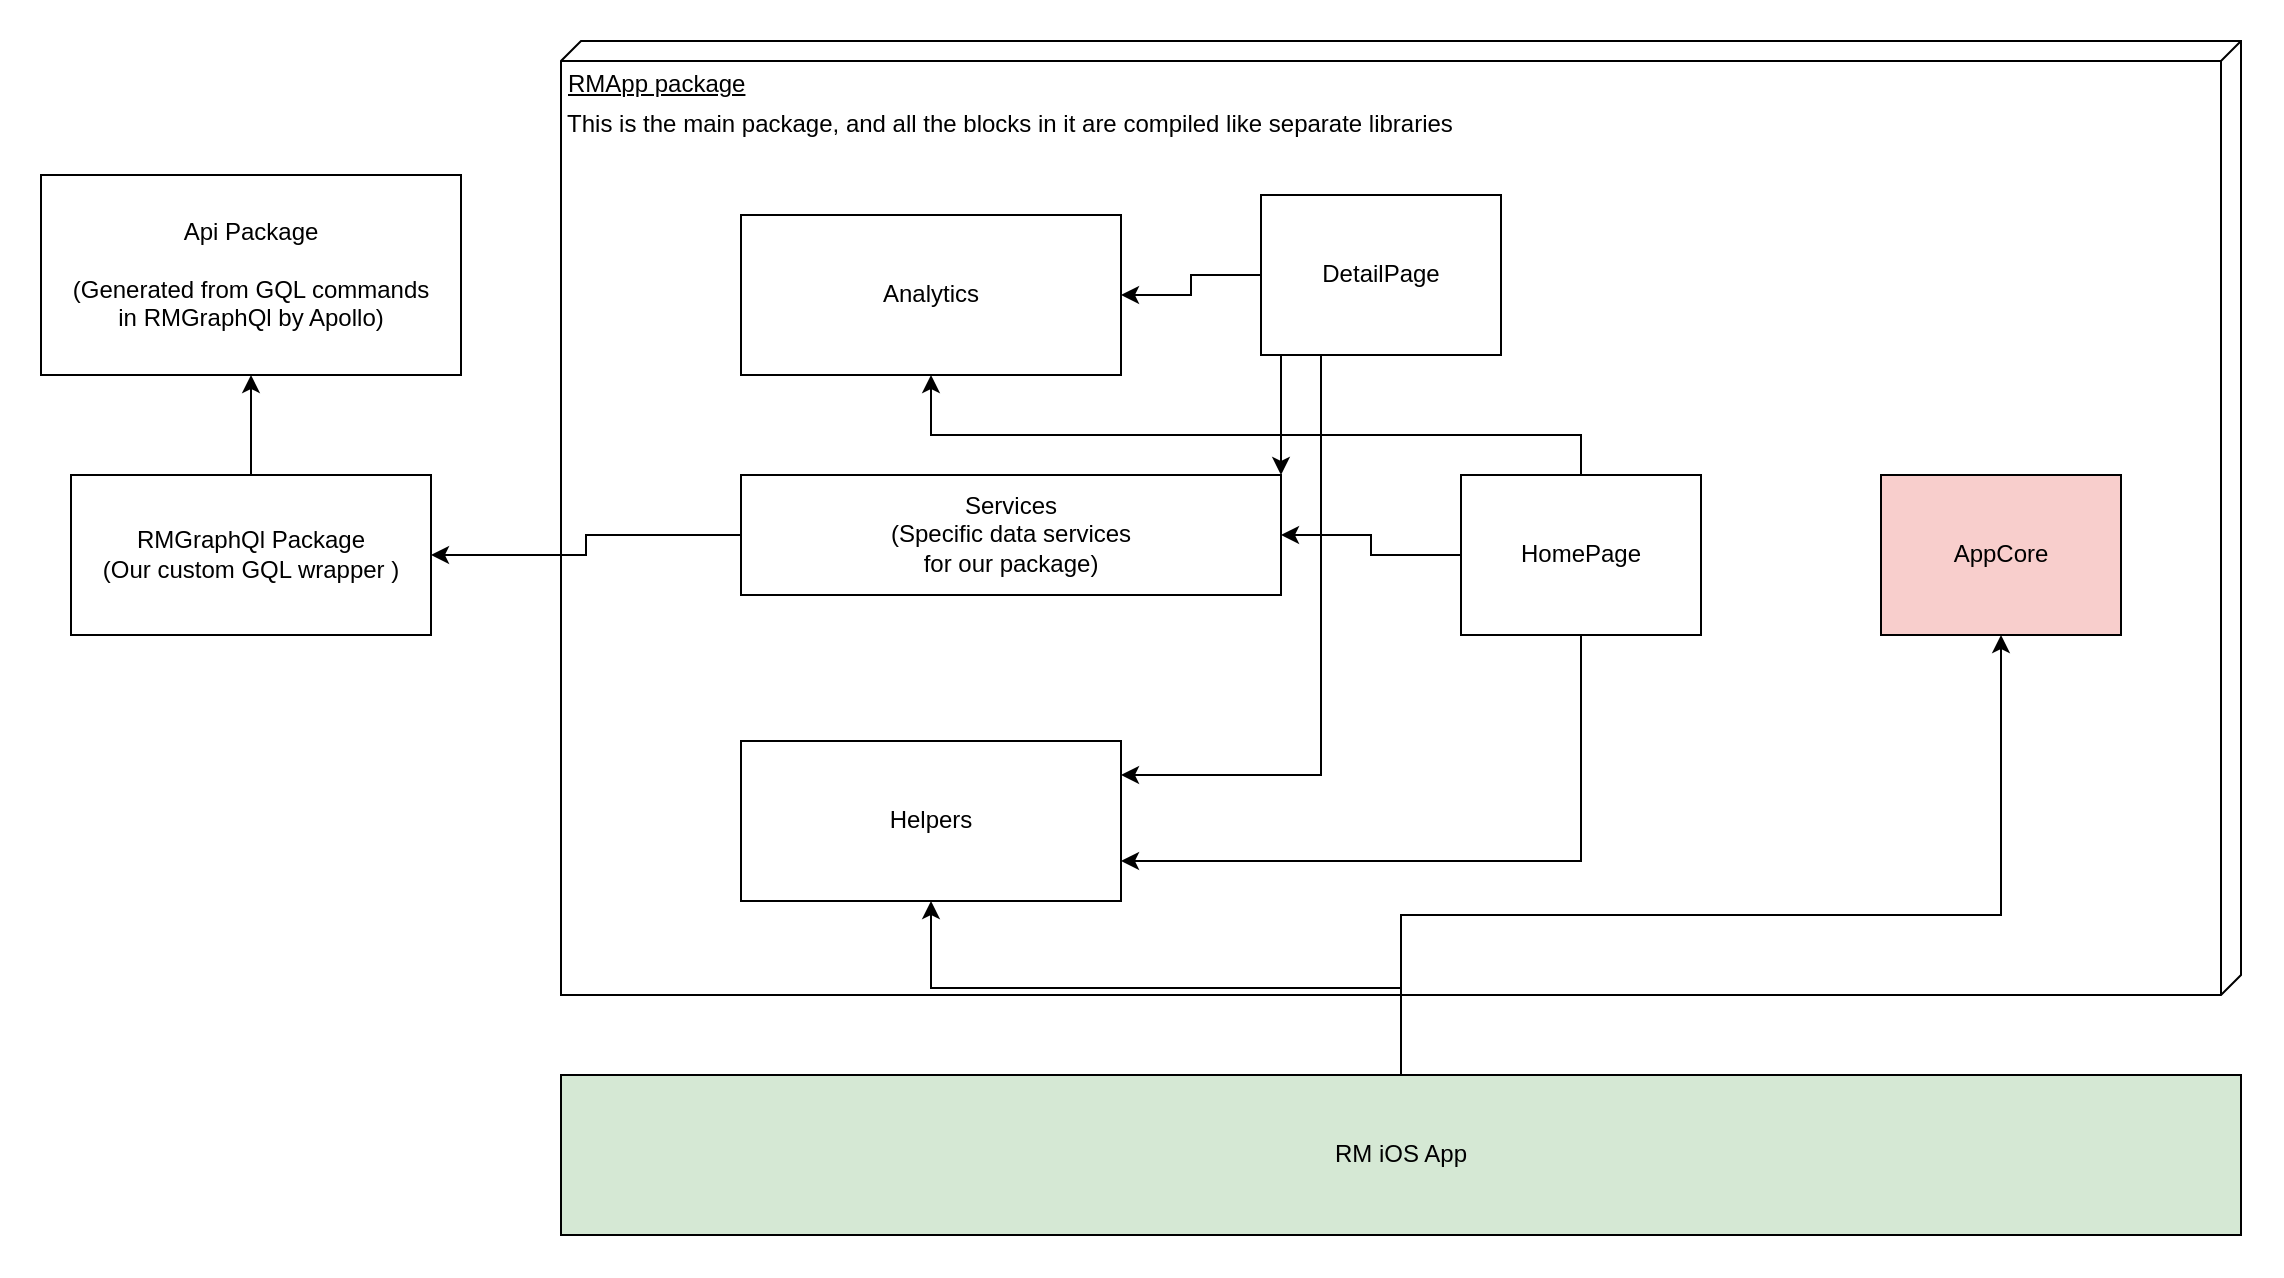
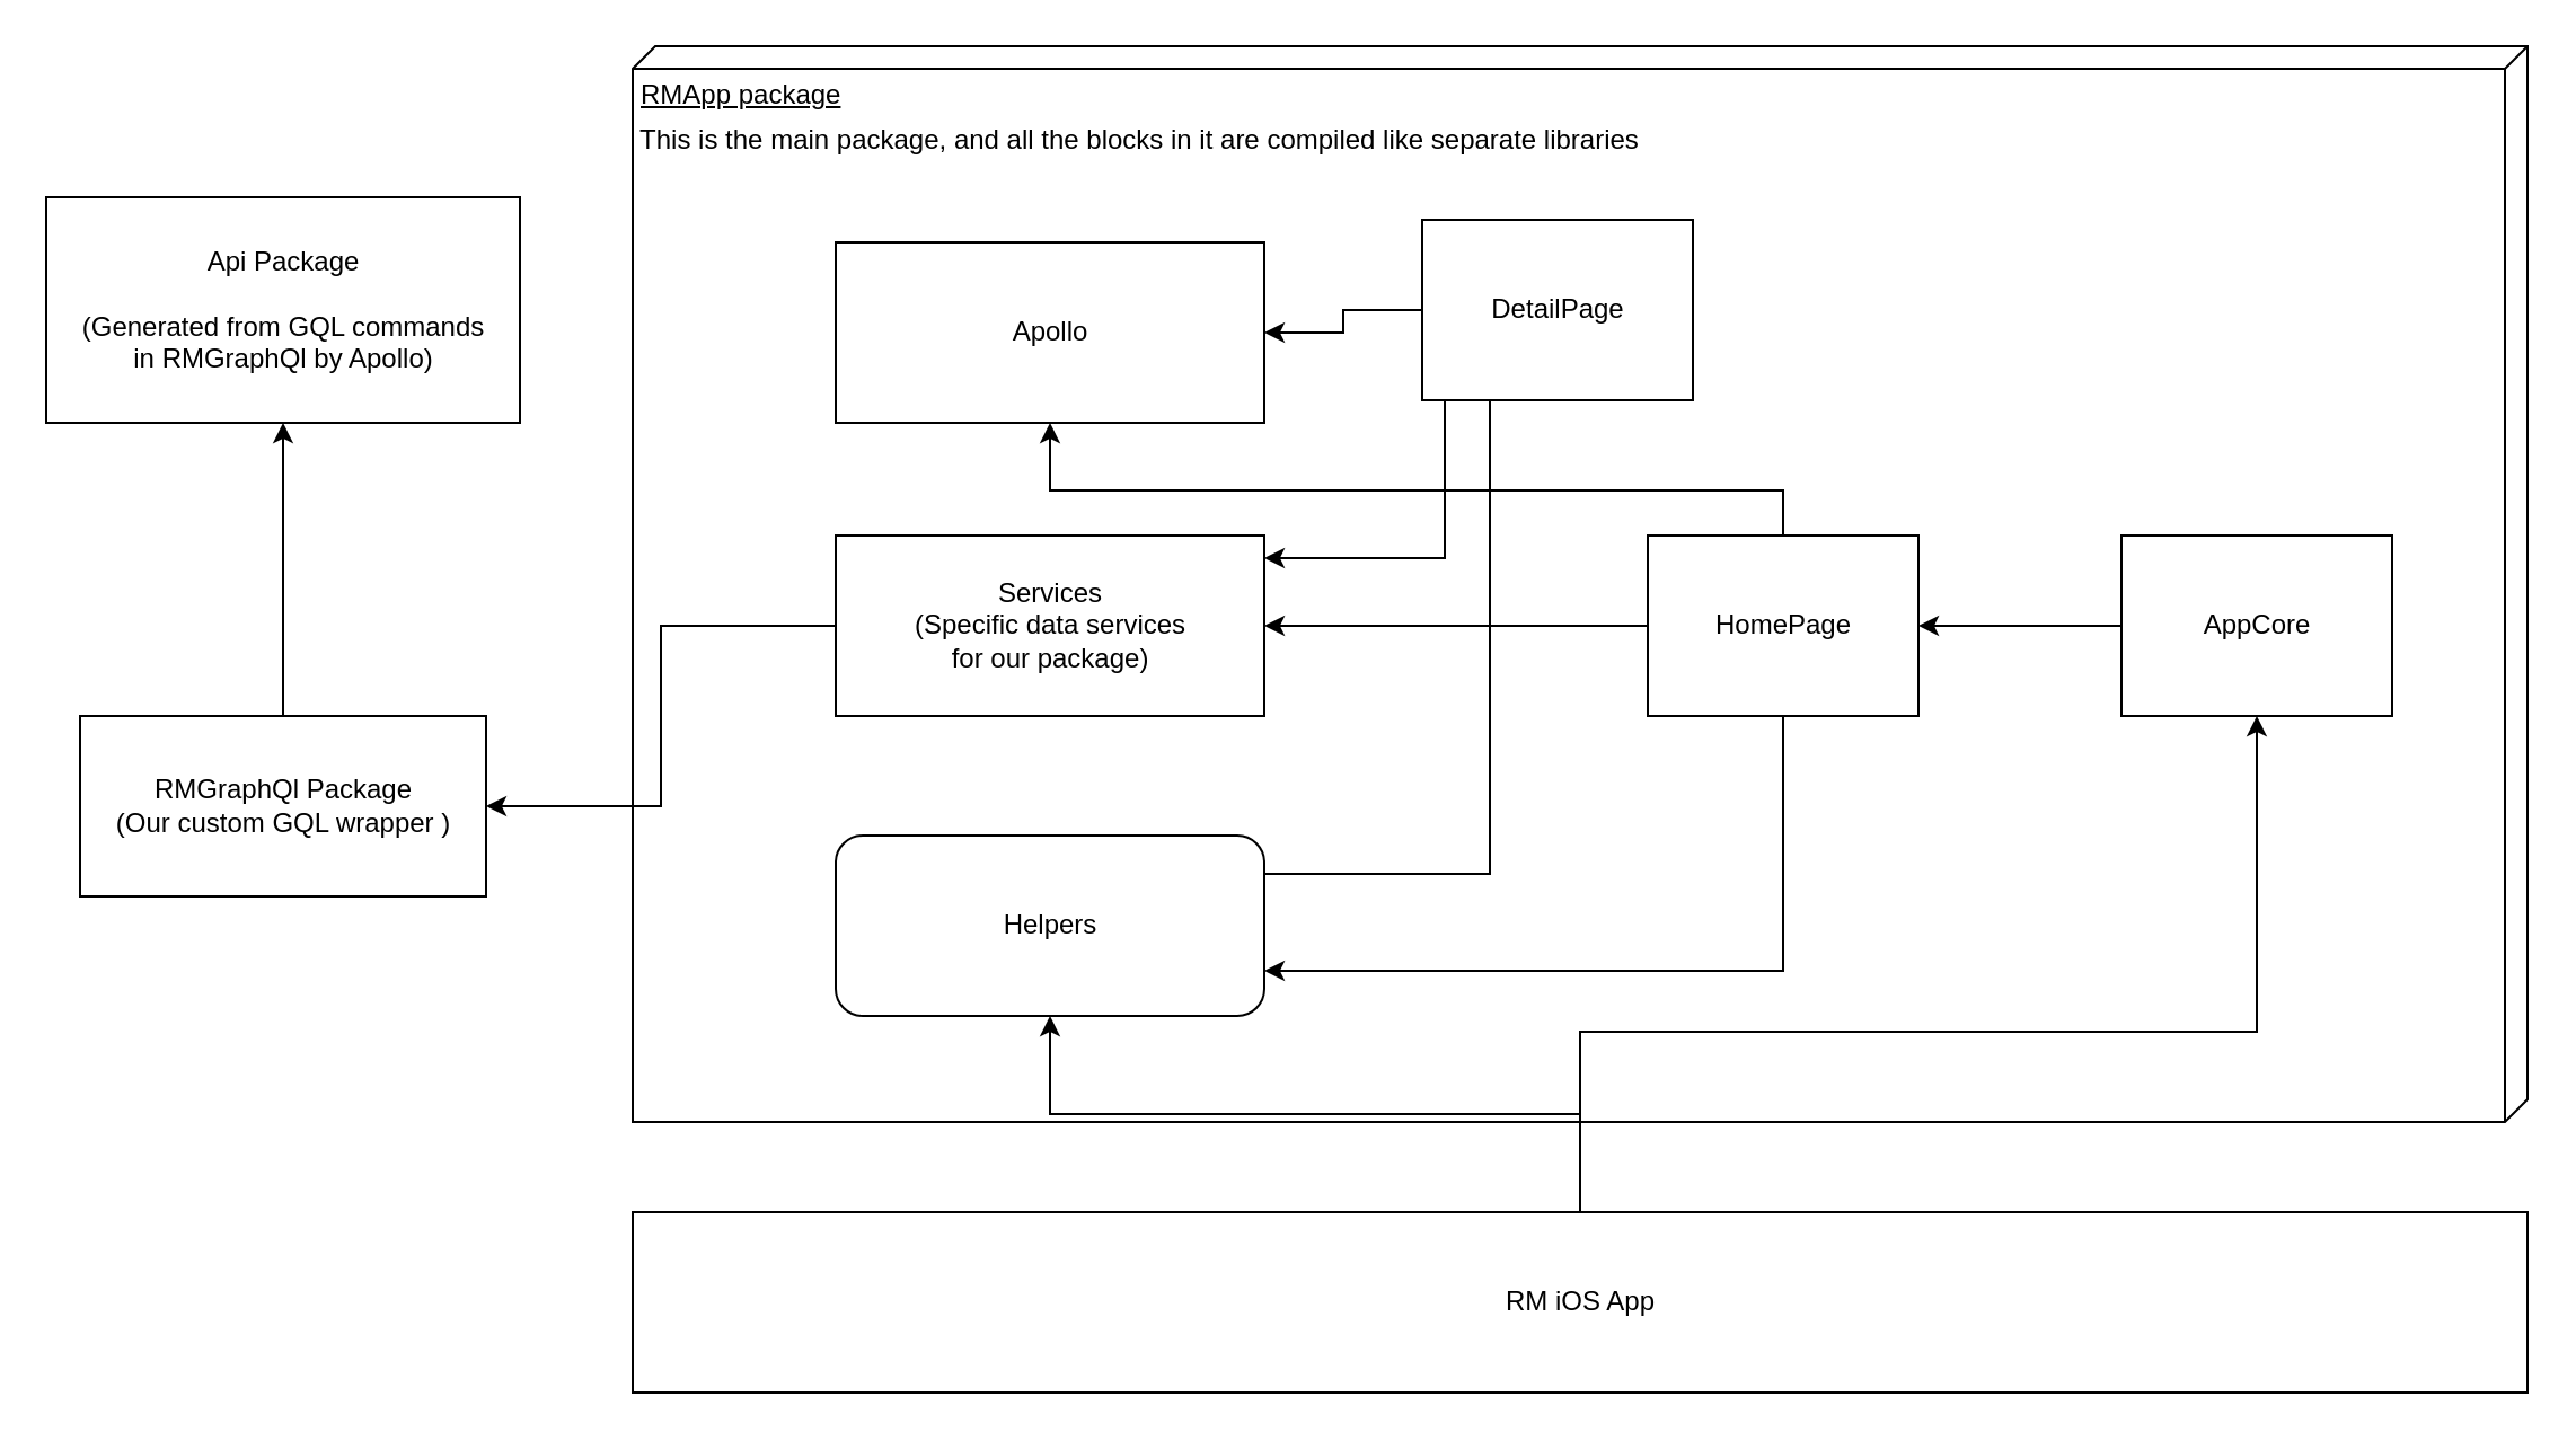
  <mxCell id="0" />
  <mxCell id="1" parent="0" />
  <mxCell id="2" value="RMApp package&lt;br&gt;" style="verticalAlign=top;align=left;spacingTop=8;spacingLeft=2;spacingRight=12;shape=cube;size=10;direction=south;fontStyle=4;html=1;shadow=0;" parent="1" vertex="1"><mxGeometry x="280" y="20" width="840" height="477" as="geometry" /></mxCell>
  <mxCell id="3" style="edgeStyle=orthogonalEdgeStyle;rounded=0;orthogonalLoop=1;jettySize=auto;html=1;" parent="1" source="4" target="5" edge="1"><mxGeometry relative="1" as="geometry" /></mxCell>
- <mxCell id="4" value="RMGraphQl Package&lt;br&gt;(Our custom GQL wrapper )" style="html=1;" parent="1" vertex="1"><mxGeometry x="35" y="237" width="180" height="80" as="geometry" /></mxCell>
+ <mxCell id="4" value="RMGraphQl Package&lt;br&gt;(Our custom GQL wrapper )" style="html=1;" parent="1" vertex="1"><mxGeometry x="35" y="317" width="180" height="80" as="geometry" /></mxCell>
  <mxCell id="5" value="Api Package&lt;br&gt;&lt;br&gt;(Generated from GQL commands &lt;br&gt;in RMGraphQl by Apollo)" style="html=1;" parent="1" vertex="1"><mxGeometry x="20" y="87" width="210" height="100" as="geometry" /></mxCell>
  <mxCell id="6" style="edgeStyle=orthogonalEdgeStyle;rounded=0;orthogonalLoop=1;jettySize=auto;html=1;entryX=1;entryY=0.5;entryDx=0;entryDy=0;" parent="1" source="7" target="4" edge="1"><mxGeometry relative="1" as="geometry" /></mxCell>
- <mxCell id="7" value="Services&lt;br&gt;(Specific data services &lt;br&gt;for our package)" style="html=1;" parent="1" vertex="1"><mxGeometry x="370" y="237" width="270" height="60" as="geometry" /></mxCell>
- <mxCell id="8" value="Analytics" style="html=1;" parent="1" vertex="1"><mxGeometry x="370" y="107" width="190" height="80" as="geometry" /></mxCell>
- <mxCell id="9" value="Helpers" style="html=1;" parent="1" vertex="1"><mxGeometry x="370" y="370" width="190" height="80" as="geometry" /></mxCell>
- <mxCell id="11" value="AppCore" style="html=1;fillColor=#f8cecc;" parent="1" vertex="1"><mxGeometry x="940" y="237" width="120" height="80" as="geometry" /></mxCell>
+ <mxCell id="7" value="Services&lt;br&gt;(Specific data services &lt;br&gt;for our package)" style="html=1;" parent="1" vertex="1"><mxGeometry x="370" y="237" width="190" height="80" as="geometry" /></mxCell>
+ <mxCell id="8" value="Apollo" style="html=1;" parent="1" vertex="1"><mxGeometry x="370" y="107" width="190" height="80" as="geometry" /></mxCell>
+ <mxCell id="9" value="Helpers" style="html=1;rounded=1;" parent="1" vertex="1"><mxGeometry x="370" y="370" width="190" height="80" as="geometry" /></mxCell>
+ <mxCell id="10" style="edgeStyle=orthogonalEdgeStyle;rounded=0;orthogonalLoop=1;jettySize=auto;html=1;" parent="1" source="11" target="15" edge="1"><mxGeometry relative="1" as="geometry" /></mxCell>
+ <mxCell id="11" value="AppCore" style="html=1;" parent="1" vertex="1"><mxGeometry x="940" y="237" width="120" height="80" as="geometry" /></mxCell>
  <mxCell id="12" style="edgeStyle=orthogonalEdgeStyle;rounded=0;orthogonalLoop=1;jettySize=auto;html=1;" parent="1" source="15" target="7" edge="1"><mxGeometry relative="1" as="geometry" /></mxCell>
  <mxCell id="13" style="edgeStyle=orthogonalEdgeStyle;rounded=0;orthogonalLoop=1;jettySize=auto;html=1;entryX=1;entryY=0.75;entryDx=0;entryDy=0;" parent="1" source="15" target="9" edge="1"><mxGeometry relative="1" as="geometry"><Array as="points"><mxPoint x="790" y="430" /></Array></mxGeometry></mxCell>
  <mxCell id="14" style="edgeStyle=orthogonalEdgeStyle;rounded=0;orthogonalLoop=1;jettySize=auto;html=1;" parent="1" source="15" target="8" edge="1"><mxGeometry relative="1" as="geometry"><Array as="points"><mxPoint x="790" y="217" /><mxPoint x="465" y="217" /></Array></mxGeometry></mxCell>
  <mxCell id="15" value="HomePage" style="html=1;" parent="1" vertex="1"><mxGeometry x="730" y="237" width="120" height="80" as="geometry" /></mxCell>
  <mxCell id="16" style="edgeStyle=orthogonalEdgeStyle;rounded=0;orthogonalLoop=1;jettySize=auto;html=1;entryX=1;entryY=0.5;entryDx=0;entryDy=0;" parent="1" source="19" target="8" edge="1"><mxGeometry relative="1" as="geometry" /></mxCell>
  <mxCell id="17" style="edgeStyle=orthogonalEdgeStyle;rounded=0;orthogonalLoop=1;jettySize=auto;html=1;" parent="1" source="19" target="7" edge="1"><mxGeometry relative="1" as="geometry"><Array as="points"><mxPoint x="640" y="247" /></Array></mxGeometry></mxCell>
- <mxCell id="18" style="edgeStyle=orthogonalEdgeStyle;rounded=0;orthogonalLoop=1;jettySize=auto;html=1;" parent="1" source="19" target="9" edge="1"><mxGeometry relative="1" as="geometry"><Array as="points"><mxPoint x="660" y="387" /></Array></mxGeometry></mxCell>
+ <mxCell id="18" style="edgeStyle=orthogonalEdgeStyle;rounded=0;orthogonalLoop=1;jettySize=auto;html=1;endArrow=none;" parent="1" source="19" target="9" edge="1"><mxGeometry relative="1" as="geometry"><Array as="points"><mxPoint x="660" y="387" /></Array></mxGeometry></mxCell>
  <mxCell id="19" value="DetailPage" style="html=1;" parent="1" vertex="1"><mxGeometry x="630" y="97" width="120" height="80" as="geometry" /></mxCell>
  <mxCell id="20" value="This is the main package, and all the blocks in it are compiled like separate libraries" style="text;html=1;strokeColor=none;fillColor=none;align=center;verticalAlign=middle;whiteSpace=wrap;rounded=0;shadow=0;" parent="1" vertex="1"><mxGeometry x="260" y="47" width="490" height="30" as="geometry" /></mxCell>
  <mxCell id="21" style="edgeStyle=orthogonalEdgeStyle;rounded=0;orthogonalLoop=1;jettySize=auto;html=1;" parent="1" source="23" target="9" edge="1"><mxGeometry relative="1" as="geometry" /></mxCell>
  <mxCell id="22" style="edgeStyle=orthogonalEdgeStyle;rounded=0;orthogonalLoop=1;jettySize=auto;html=1;" edge="1" parent="1" source="23" target="11"><mxGeometry relative="1" as="geometry"><Array as="points"><mxPoint x="700" y="457" /><mxPoint x="1000" y="457" /></Array></mxGeometry></mxCell>
- <mxCell id="23" value="RM iOS App" style="html=1;shadow=0;fillColor=#d5e8d4;" parent="1" vertex="1"><mxGeometry x="280" y="537" width="840" height="80" as="geometry" /></mxCell>
+ <mxCell id="23" value="RM iOS App" style="html=1;shadow=0;" parent="1" vertex="1"><mxGeometry x="280" y="537" width="840" height="80" as="geometry" /></mxCell>
